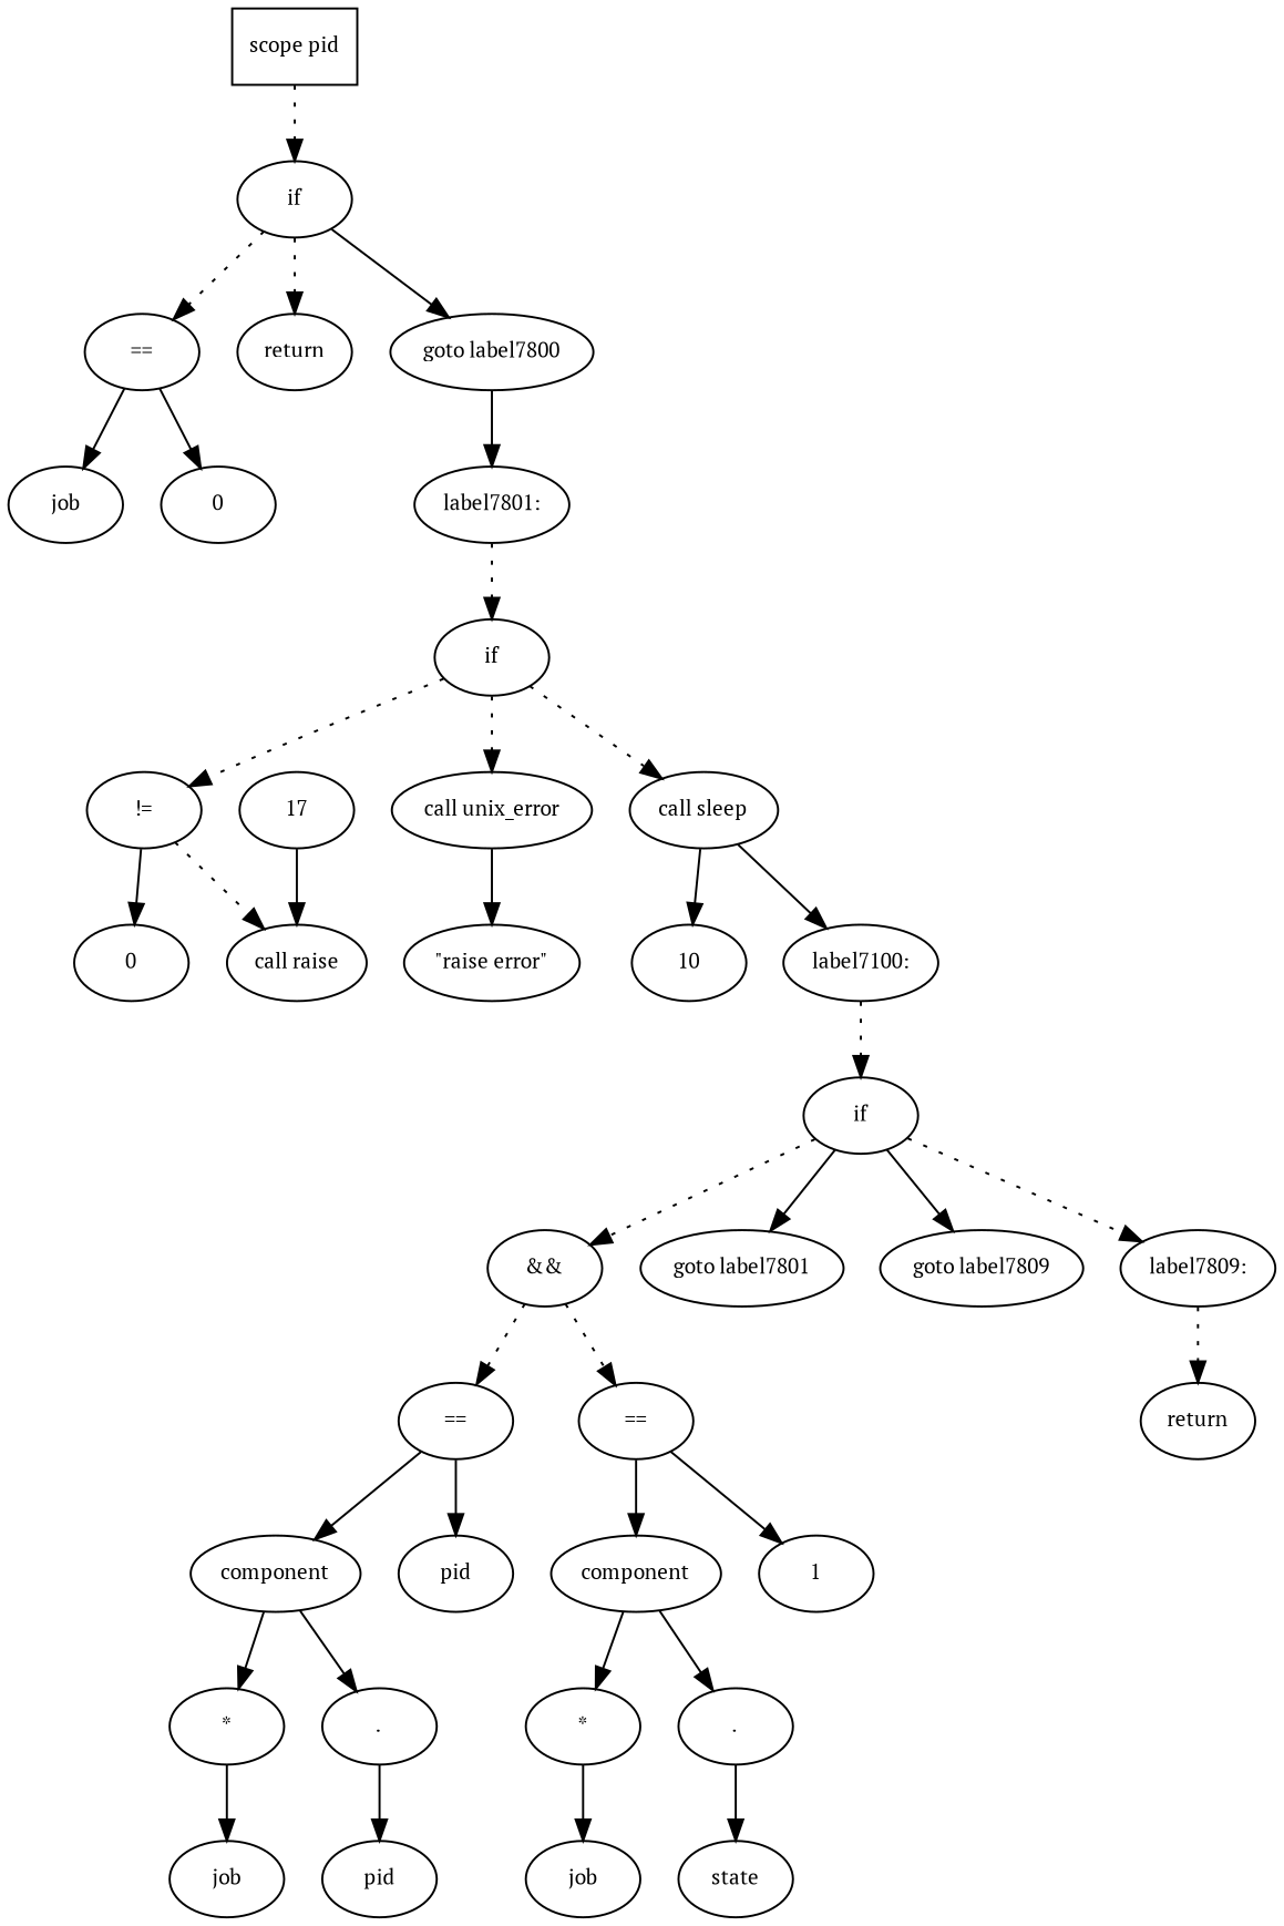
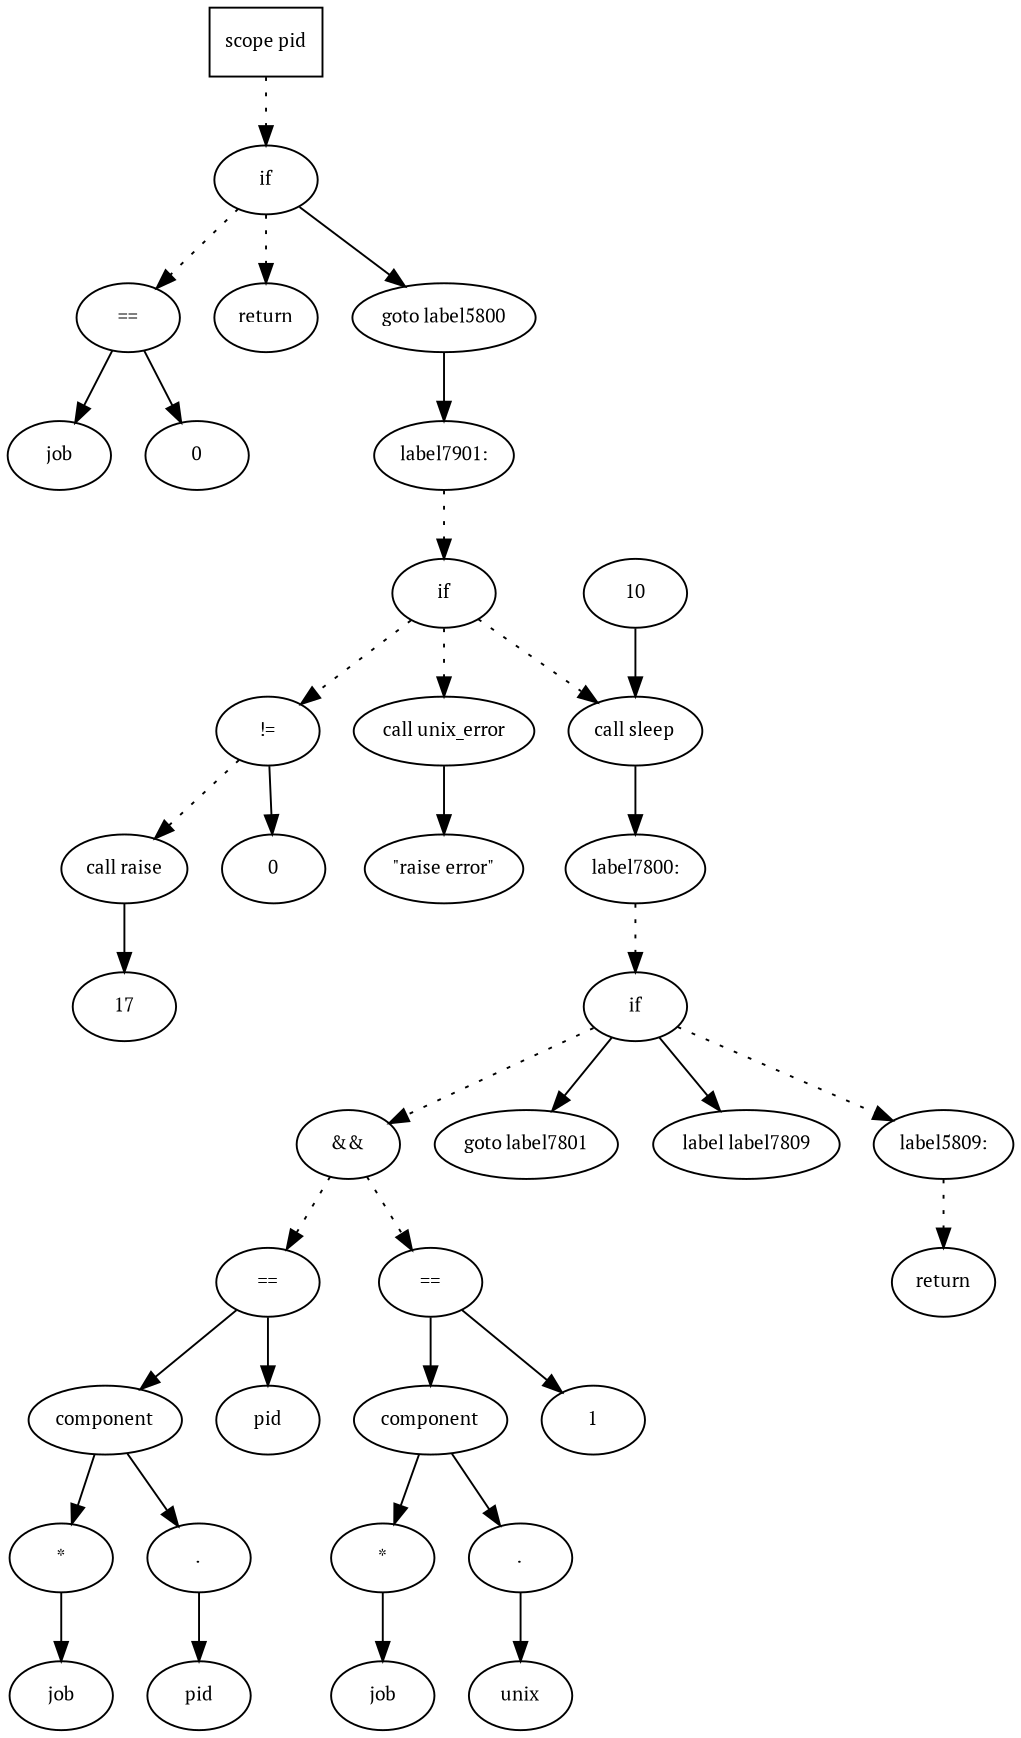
  digraph {
    fontname="PT Serif"
    fontsize=10
    node [fontname="PT Serif" fontsize=10 shape=ellipse]
    edge [fontname="PT Serif" fontsize=10]
    n1 [label="scope pid" shape=box]
    n2 [label=if]
    n3 [label="=="]
    n4 [label=return]
-   n5 [label="goto label7800"]
+   n5 [label="goto label5800"]
    n6 [label=job]
    n7 [label=0]
-   n8 [label="label7801:"]
+   n8 [label="label7901:"]
    n9 [label=if]
    n10 [label="!="]
    n11 [label="call unix_error"]
    n12 [label="call sleep"]
    n13 [label="call raise"]
    n14 [label=0]
    n15 [label="\"raise error\""]
    n16 [label=10]
-   n17 [label="label7100:"]
+   n17 [label="label7800:"]
    n18 [label=17]
    n19 [label=if]
    n20 [label="&&"]
    n21 [label="goto label7801"]
-   n22 [label="goto label7809"]
-   n23 [label="label7809:"]
+   n22 [label="label label7809"]
+   n23 [label="label5809:"]
    n24 [label="=="]
    n25 [label="=="]
    n26 [label=return]
    n27 [label=component]
    n28 [label=pid]
    n29 [label=component]
    n30 [label=1]
    n31 [label="*"]
    n32 [label="."]
    n33 [label=job]
    n34 [label=pid]
    n35 [label="*"]
    n36 [label="."]
    n37 [label=job]
-   n38 [label=state]
+   n38 [label=unix]
    n1 -> n2 [style=dotted]
    n2 -> n3 [style=dotted]
    n2 -> n4 [style=dotted]
    n2 -> n5
    n3 -> n6
    n3 -> n7
    n5 -> n8 [style=solid]
    n8 -> n9 [style=dotted]
    n9 -> n10 [style=dotted]
    n9 -> n11 [style=dotted]
    n9 -> n12 [style=dotted]
    n10 -> n13 [style=dotted]
    n10 -> n14
    n11 -> n15
-   n12 -> n16
+   n16 -> n12
    n12 -> n17 [style=solid]
-   n18 -> n13
+   n13 -> n18
    n17 -> n19 [style=dotted]
    n19 -> n20 [style=dotted]
    n19 -> n21
    n19 -> n22
    n19 -> n23 [style=dotted]
    n20 -> n24 [style=dotted]
    n20 -> n25 [style=dotted]
    n23 -> n26 [style=dotted]
    n24 -> n27
    n24 -> n28
    n25 -> n29
    n25 -> n30
    n27 -> n31
    n27 -> n32
    n29 -> n35
    n29 -> n36
    n31 -> n33
    n32 -> n34
    n35 -> n37
    n36 -> n38
  }
